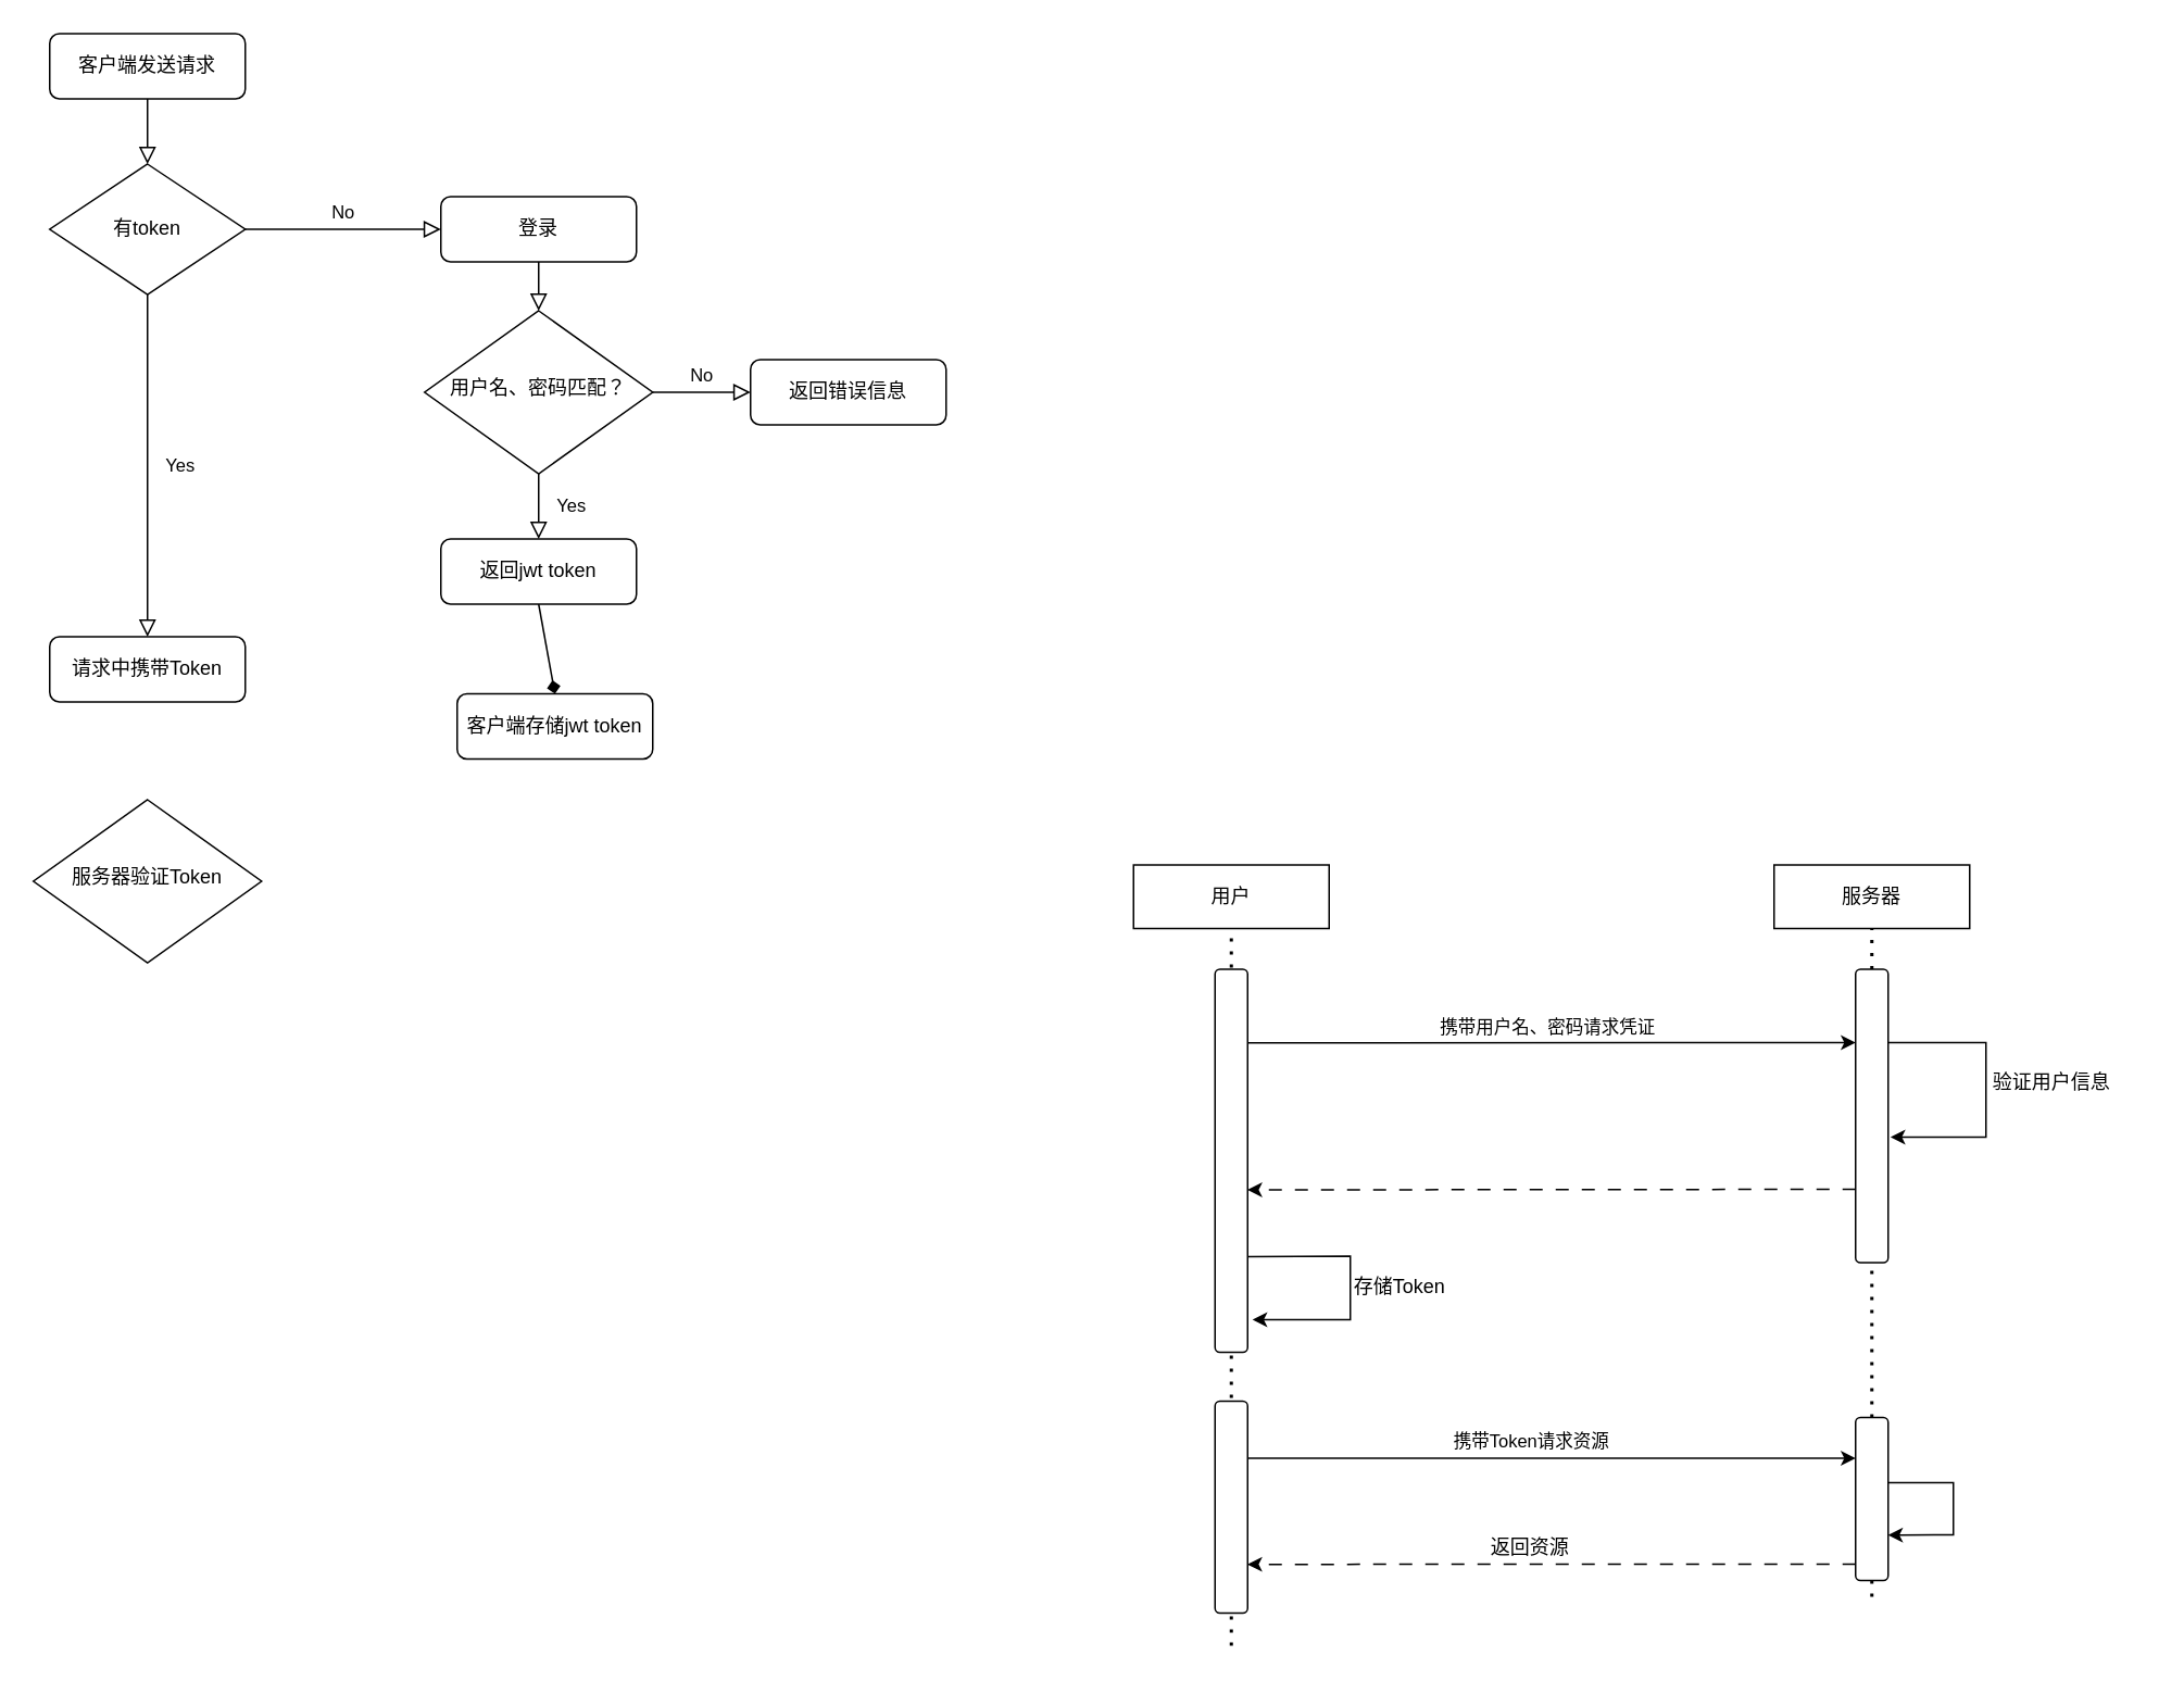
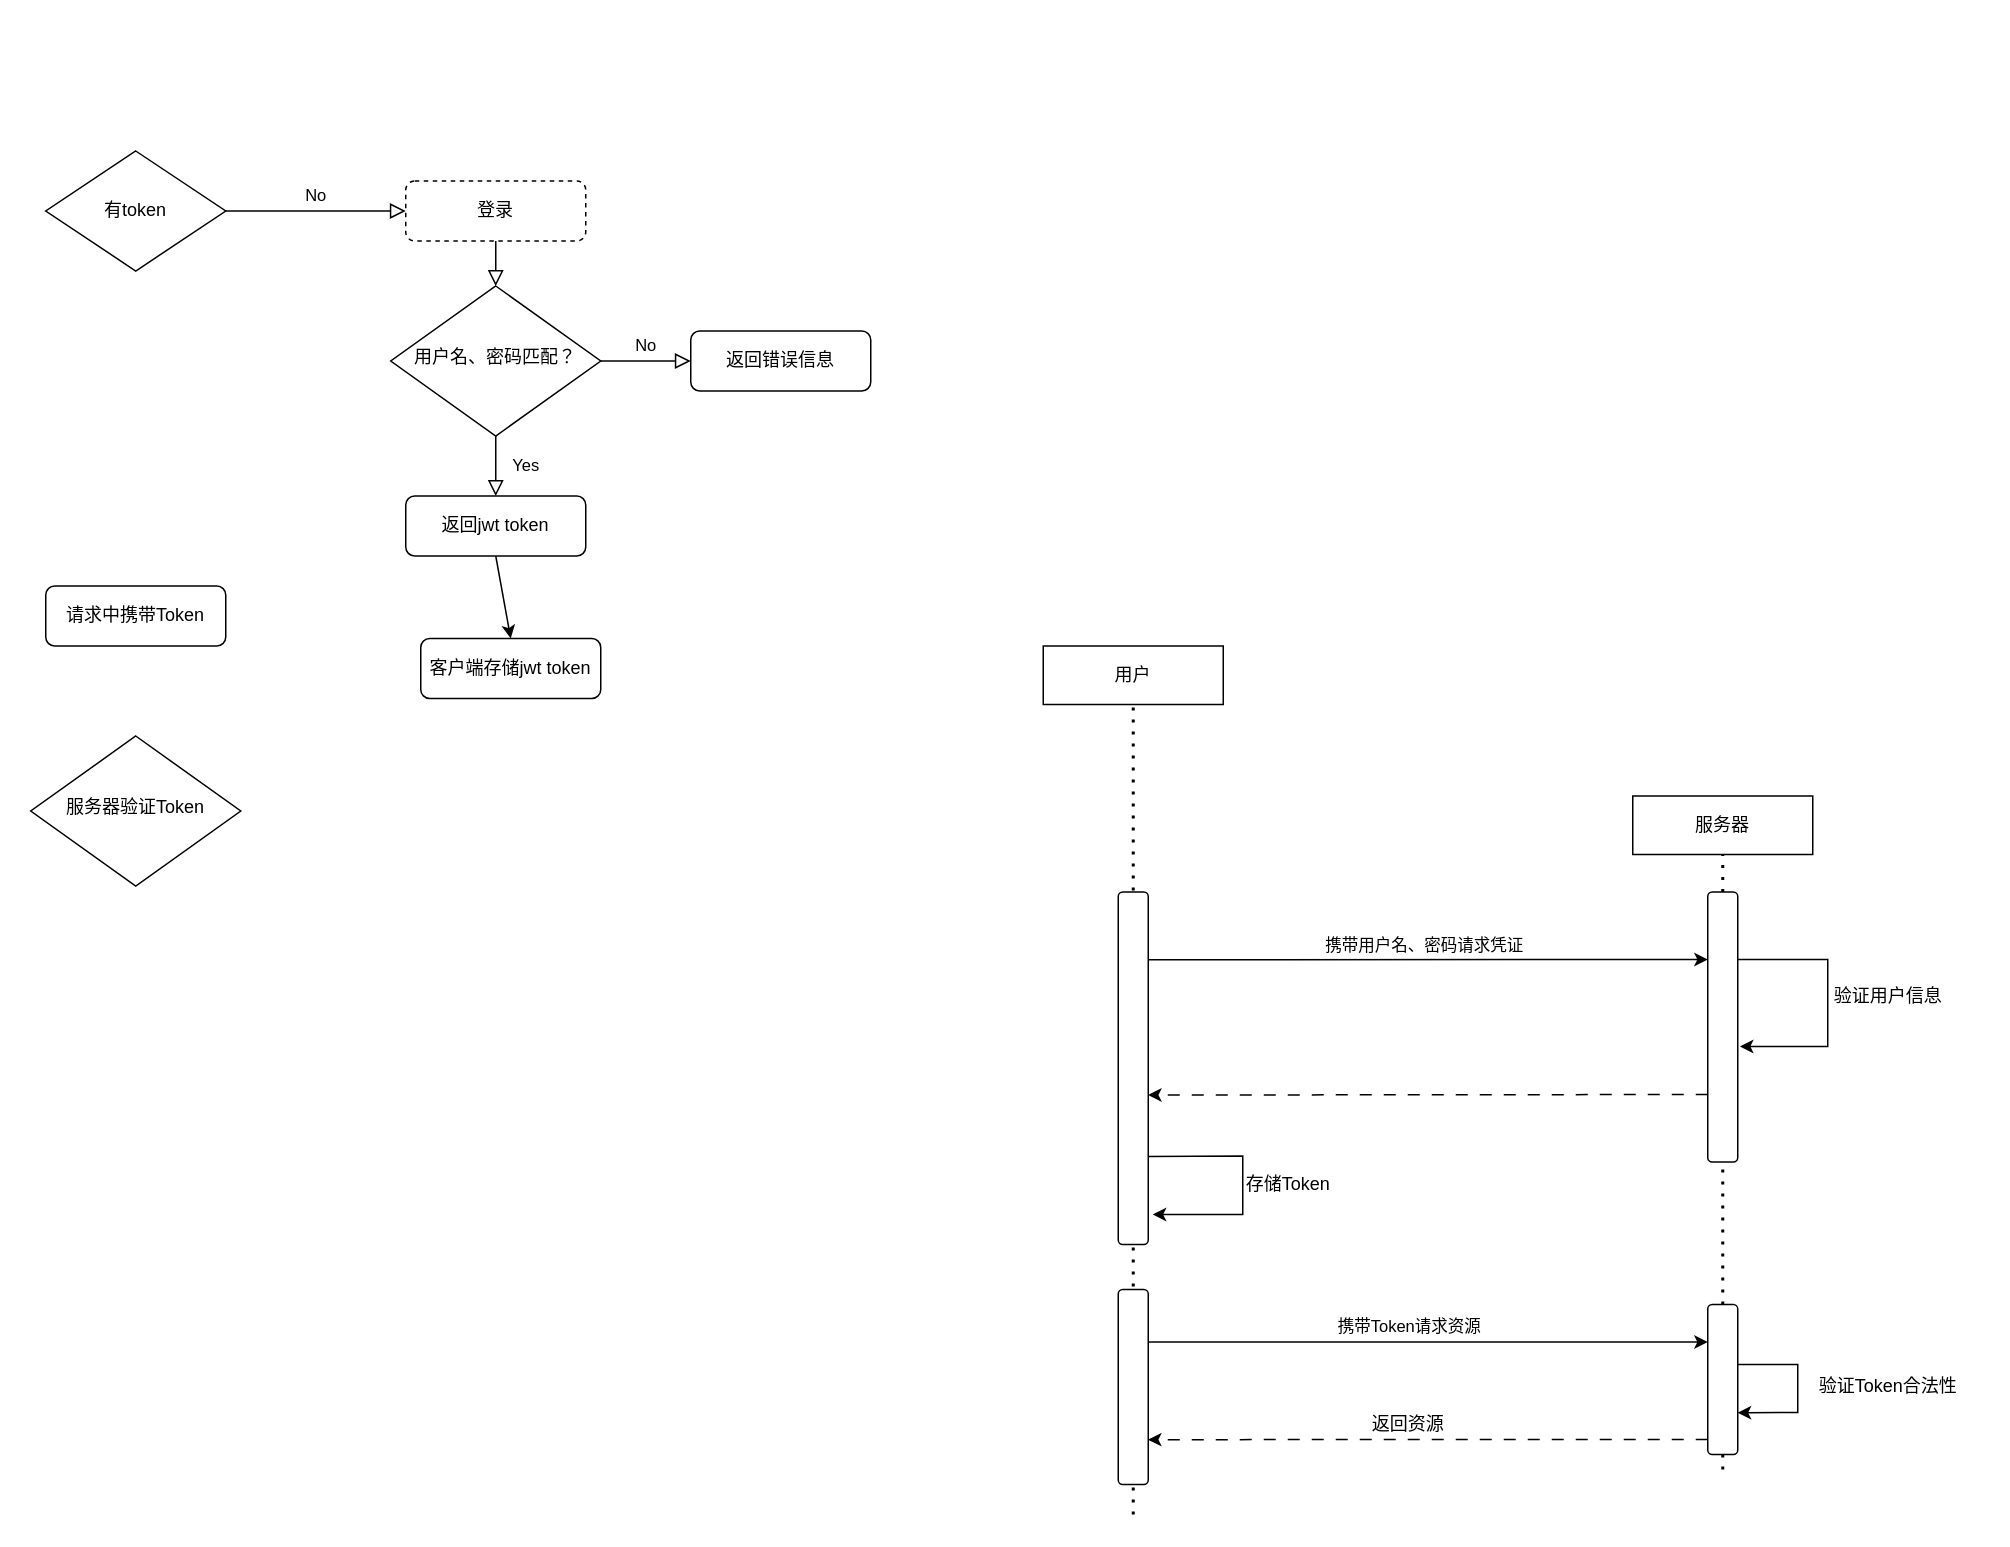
  <mxCell id="0" />
  <mxCell id="1" parent="0" />
  <mxCell id="2" value="" style="rounded=0;html=1;jettySize=auto;orthogonalLoop=1;fontSize=11;endArrow=block;endFill=0;endSize=8;strokeWidth=1;shadow=0;labelBackgroundColor=none;edgeStyle=orthogonalEdgeStyle;" parent="1" source="3" target="6" edge="1"><mxGeometry relative="1" as="geometry" /></mxCell>
- <mxCell id="3" value="登录" style="rounded=1;whiteSpace=wrap;html=1;fontSize=12;glass=0;strokeWidth=1;shadow=0;" parent="1" vertex="1"><mxGeometry x="270" y="120" width="120" height="40" as="geometry" /></mxCell>
+ <mxCell id="3" value="登录" style="rounded=1;whiteSpace=wrap;html=1;fontSize=12;glass=0;strokeWidth=1;shadow=0;dashed=1;" parent="1" vertex="1"><mxGeometry x="270" y="120" width="120" height="40" as="geometry" /></mxCell>
  <mxCell id="4" value="Yes" style="rounded=0;html=1;jettySize=auto;orthogonalLoop=1;fontSize=11;endArrow=block;endFill=0;endSize=8;strokeWidth=1;shadow=0;labelBackgroundColor=none;edgeStyle=orthogonalEdgeStyle;startArrow=none;exitX=0.5;exitY=1;exitDx=0;exitDy=0;entryX=0.5;entryY=0;entryDx=0;entryDy=0;" parent="1" source="6" target="17" edge="1"><mxGeometry y="20" relative="1" as="geometry"><mxPoint as="offset" /><mxPoint x="330" y="360" as="targetPoint" /></mxGeometry></mxCell>
  <mxCell id="5" value="No" style="edgeStyle=orthogonalEdgeStyle;rounded=0;html=1;jettySize=auto;orthogonalLoop=1;fontSize=11;endArrow=block;endFill=0;endSize=8;strokeWidth=1;shadow=0;labelBackgroundColor=none;" parent="1" source="6" target="7" edge="1"><mxGeometry y="10" relative="1" as="geometry"><mxPoint as="offset" /></mxGeometry></mxCell>
  <mxCell id="6" value="用户名、密码匹配？" style="rhombus;whiteSpace=wrap;html=1;shadow=0;fontFamily=Helvetica;fontSize=12;align=center;strokeWidth=1;spacing=6;spacingTop=-4;" parent="1" vertex="1"><mxGeometry x="260" y="190" width="140" height="100" as="geometry" /></mxCell>
  <mxCell id="7" value="返回错误信息" style="rounded=1;whiteSpace=wrap;html=1;fontSize=12;glass=0;strokeWidth=1;shadow=0;" parent="1" vertex="1"><mxGeometry x="460" y="220" width="120" height="40" as="geometry" /></mxCell>
  <mxCell id="8" value="客户端存储jwt token" style="rounded=1;whiteSpace=wrap;html=1;fontSize=12;glass=0;strokeWidth=1;shadow=0;" parent="1" vertex="1"><mxGeometry x="280" y="425" width="120" height="40" as="geometry" /></mxCell>
- <mxCell id="9" value="" style="endArrow=diamond;html=1;rounded=0;exitX=0.5;exitY=1;exitDx=0;exitDy=0;entryX=0.5;entryY=0;entryDx=0;entryDy=0;" edge="1" parent="1" source="17" target="8"><mxGeometry width="50" height="50" relative="1" as="geometry"><mxPoint x="500" y="360" as="sourcePoint" /><mxPoint x="550" y="310" as="targetPoint" /></mxGeometry></mxCell>
- <mxCell id="10" value="客户端发送请求" style="rounded=1;whiteSpace=wrap;html=1;fontSize=12;glass=0;strokeWidth=1;shadow=0;" vertex="1" parent="1"><mxGeometry x="30" y="20" width="120" height="40" as="geometry" /></mxCell>
+ <mxCell id="9" value="" style="endArrow=classic;html=1;rounded=0;exitX=0.5;exitY=1;exitDx=0;exitDy=0;entryX=0.5;entryY=0;entryDx=0;entryDy=0;" edge="1" parent="1" source="17" target="8"><mxGeometry width="50" height="50" relative="1" as="geometry"><mxPoint x="500" y="360" as="sourcePoint" /><mxPoint x="550" y="310" as="targetPoint" /></mxGeometry></mxCell>
  <mxCell id="11" value="有token" style="rhombus;whiteSpace=wrap;html=1;" vertex="1" parent="1"><mxGeometry x="30" y="100" width="120" height="80" as="geometry" /></mxCell>
  <mxCell id="12" value="No" style="edgeStyle=orthogonalEdgeStyle;rounded=0;html=1;jettySize=auto;orthogonalLoop=1;fontSize=11;endArrow=block;endFill=0;endSize=8;strokeWidth=1;shadow=0;labelBackgroundColor=none;exitX=1;exitY=0.5;exitDx=0;exitDy=0;entryX=0;entryY=0.5;entryDx=0;entryDy=0;" edge="1" parent="1" source="11" target="3"><mxGeometry y="10" relative="1" as="geometry"><mxPoint as="offset" /><mxPoint x="410" y="270" as="sourcePoint" /><mxPoint x="250" y="140" as="targetPoint" /><Array as="points" /></mxGeometry></mxCell>
- <mxCell id="13" value="" style="rounded=0;html=1;jettySize=auto;orthogonalLoop=1;fontSize=11;endArrow=block;endFill=0;endSize=8;strokeWidth=1;shadow=0;labelBackgroundColor=none;edgeStyle=orthogonalEdgeStyle;exitX=0.5;exitY=1;exitDx=0;exitDy=0;entryX=0.5;entryY=0;entryDx=0;entryDy=0;" edge="1" parent="1" source="10" target="11"><mxGeometry relative="1" as="geometry"><mxPoint x="340" y="170" as="sourcePoint" /><mxPoint x="340" y="220" as="targetPoint" /></mxGeometry></mxCell>
- <mxCell id="14" value="Yes" style="rounded=0;html=1;jettySize=auto;orthogonalLoop=1;fontSize=11;endArrow=block;endFill=0;endSize=8;strokeWidth=1;shadow=0;labelBackgroundColor=none;edgeStyle=orthogonalEdgeStyle;exitX=0.5;exitY=1;exitDx=0;exitDy=0;entryX=0.5;entryY=0;entryDx=0;entryDy=0;" edge="1" parent="1" source="11" target="15"><mxGeometry y="20" relative="1" as="geometry"><mxPoint as="offset" /><mxPoint x="340" y="320" as="sourcePoint" /><mxPoint x="90" y="240" as="targetPoint" /></mxGeometry></mxCell>
  <mxCell id="15" value="请求中携带Token" style="rounded=1;whiteSpace=wrap;html=1;fontSize=12;glass=0;strokeWidth=1;shadow=0;" vertex="1" parent="1"><mxGeometry x="30" y="390" width="120" height="40" as="geometry" /></mxCell>
  <mxCell id="16" value="服务器验证Token" style="rhombus;whiteSpace=wrap;html=1;shadow=0;fontFamily=Helvetica;fontSize=12;align=center;strokeWidth=1;spacing=6;spacingTop=-4;" vertex="1" parent="1"><mxGeometry x="20" y="490" width="140" height="100" as="geometry" /></mxCell>
  <mxCell id="17" value="返回jwt token" style="rounded=1;whiteSpace=wrap;html=1;fontSize=12;glass=0;strokeWidth=1;shadow=0;" parent="1" vertex="1"><mxGeometry x="270" y="330" width="120" height="40" as="geometry" /></mxCell>
- <mxCell id="18" value="用户" style="rounded=0;whiteSpace=wrap;html=1;" vertex="1" parent="1"><mxGeometry x="695" y="530" width="120" height="39" as="geometry" /></mxCell>
+ <mxCell id="18" value="用户" style="rounded=0;whiteSpace=wrap;html=1;" vertex="1" parent="1"><mxGeometry x="695" y="430" width="120" height="39" as="geometry" /></mxCell>
  <mxCell id="19" value="服务器" style="rounded=0;whiteSpace=wrap;html=1;" vertex="1" parent="1"><mxGeometry x="1088" y="530" width="120" height="39" as="geometry" /></mxCell>
  <mxCell id="20" value="" style="endArrow=none;dashed=1;html=1;dashPattern=1 3;strokeWidth=2;rounded=0;entryX=0.5;entryY=1;entryDx=0;entryDy=0;" edge="1" parent="1" target="18"><mxGeometry width="50" height="50" relative="1" as="geometry"><mxPoint x="755" y="1009" as="sourcePoint" /><mxPoint x="918" y="589" as="targetPoint" /></mxGeometry></mxCell>
  <mxCell id="21" value="" style="rounded=1;whiteSpace=wrap;html=1;" vertex="1" parent="1"><mxGeometry x="745" y="594" width="20" height="235" as="geometry" /></mxCell>
  <mxCell id="22" value="" style="endArrow=classic;html=1;rounded=0;entryX=0;entryY=0.25;entryDx=0;entryDy=0;exitX=1.002;exitY=0.192;exitDx=0;exitDy=0;exitPerimeter=0;" edge="1" parent="1" source="21" target="26"><mxGeometry width="50" height="50" relative="1" as="geometry"><mxPoint x="765" y="653" as="sourcePoint" /><mxPoint x="1108" y="639" as="targetPoint" /></mxGeometry></mxCell>
  <mxCell id="23" value="携带用户名、密码请求凭证" style="edgeLabel;html=1;align=center;verticalAlign=middle;resizable=0;points=[];" vertex="1" connectable="0" parent="22"><mxGeometry x="-0.072" y="-1" relative="1" as="geometry"><mxPoint x="10" y="-11" as="offset" /></mxGeometry></mxCell>
  <mxCell id="24" value="" style="endArrow=none;dashed=1;html=1;dashPattern=1 3;strokeWidth=2;rounded=0;entryX=0.5;entryY=1;entryDx=0;entryDy=0;startArrow=none;" edge="1" parent="1" source="26" target="19"><mxGeometry width="50" height="50" relative="1" as="geometry"><mxPoint x="1148" y="979" as="sourcePoint" /><mxPoint x="918" y="589" as="targetPoint" /></mxGeometry></mxCell>
  <mxCell id="25" value="" style="endArrow=none;dashed=1;html=1;dashPattern=1 3;strokeWidth=2;rounded=0;entryX=0.5;entryY=1;entryDx=0;entryDy=0;startArrow=none;" edge="1" parent="1" source="36" target="26"><mxGeometry width="50" height="50" relative="1" as="geometry"><mxPoint x="1148" y="979" as="sourcePoint" /><mxPoint x="1148" y="569" as="targetPoint" /></mxGeometry></mxCell>
  <mxCell id="26" value="" style="rounded=1;whiteSpace=wrap;html=1;" vertex="1" parent="1"><mxGeometry x="1138" y="594" width="20" height="180" as="geometry" /></mxCell>
  <mxCell id="27" value="" style="endArrow=classic;html=1;rounded=0;exitX=1;exitY=0.25;exitDx=0;exitDy=0;entryX=1.072;entryY=0.572;entryDx=0;entryDy=0;entryPerimeter=0;" edge="1" parent="1" source="26" target="26"><mxGeometry width="50" height="50" relative="1" as="geometry"><mxPoint x="948" y="629" as="sourcePoint" /><mxPoint x="1228" y="739" as="targetPoint" /><Array as="points"><mxPoint x="1218" y="639" /><mxPoint x="1218" y="697" /></Array></mxGeometry></mxCell>
  <mxCell id="28" value="验证用户信息" style="text;html=1;align=center;verticalAlign=middle;resizable=0;points=[];autosize=1;strokeColor=none;fillColor=none;" vertex="1" parent="1"><mxGeometry x="1208" y="649" width="100" height="30" as="geometry" /></mxCell>
  <mxCell id="29" value="" style="endArrow=classic;html=1;rounded=0;dashed=1;dashPattern=8 8;entryX=0.995;entryY=0.576;entryDx=0;entryDy=0;entryPerimeter=0;exitX=0;exitY=0.75;exitDx=0;exitDy=0;" edge="1" parent="1" source="26" target="21"><mxGeometry width="50" height="50" relative="1" as="geometry"><mxPoint x="1128" y="729" as="sourcePoint" /><mxPoint x="778" y="729" as="targetPoint" /></mxGeometry></mxCell>
  <mxCell id="30" value="" style="endArrow=classic;html=1;rounded=0;exitX=1;exitY=0.75;exitDx=0;exitDy=0;" edge="1" parent="1" source="21"><mxGeometry width="50" height="50" relative="1" as="geometry"><mxPoint x="768" y="769" as="sourcePoint" /><mxPoint x="768" y="809" as="targetPoint" /><Array as="points"><mxPoint x="828" y="770" /><mxPoint x="828" y="809" /></Array></mxGeometry></mxCell>
  <mxCell id="31" value="存储Token" style="text;html=1;align=center;verticalAlign=middle;resizable=0;points=[];autosize=1;strokeColor=none;fillColor=none;" vertex="1" parent="1"><mxGeometry x="818" y="774" width="80" height="30" as="geometry" /></mxCell>
  <mxCell id="32" value="" style="rounded=1;whiteSpace=wrap;html=1;" vertex="1" parent="1"><mxGeometry x="745" y="859" width="20" height="130" as="geometry" /></mxCell>
  <mxCell id="33" value="" style="endArrow=classic;html=1;rounded=0;entryX=0;entryY=0.25;entryDx=0;entryDy=0;exitX=1.003;exitY=0.269;exitDx=0;exitDy=0;exitPerimeter=0;" edge="1" parent="1" source="32" target="36"><mxGeometry width="50" height="50" relative="1" as="geometry"><mxPoint x="768" y="894" as="sourcePoint" /><mxPoint x="1128" y="892" as="targetPoint" /></mxGeometry></mxCell>
  <mxCell id="34" value="携带Token请求资源" style="edgeLabel;html=1;align=center;verticalAlign=middle;resizable=0;points=[];" vertex="1" connectable="0" parent="33"><mxGeometry x="-0.072" y="-1" relative="1" as="geometry"><mxPoint y="-11" as="offset" /></mxGeometry></mxCell>
  <mxCell id="35" value="" style="endArrow=none;dashed=1;html=1;dashPattern=1 3;strokeWidth=2;rounded=0;entryX=0.5;entryY=1;entryDx=0;entryDy=0;" edge="1" parent="1" target="36"><mxGeometry width="50" height="50" relative="1" as="geometry"><mxPoint x="1148" y="979" as="sourcePoint" /><mxPoint x="1148" y="774" as="targetPoint" /></mxGeometry></mxCell>
  <mxCell id="36" value="" style="rounded=1;whiteSpace=wrap;html=1;" vertex="1" parent="1"><mxGeometry x="1138" y="869" width="20" height="100" as="geometry" /></mxCell>
  <mxCell id="37" value="" style="endArrow=classic;html=1;rounded=0;entryX=0.999;entryY=0.722;entryDx=0;entryDy=0;entryPerimeter=0;exitX=0.997;exitY=0.4;exitDx=0;exitDy=0;exitPerimeter=0;" edge="1" parent="1" source="36" target="36"><mxGeometry width="50" height="50" relative="1" as="geometry"><mxPoint x="1168" y="909" as="sourcePoint" /><mxPoint x="1208" y="949" as="targetPoint" /><Array as="points"><mxPoint x="1198" y="909" /><mxPoint x="1198" y="941" /></Array></mxGeometry></mxCell>
+ <mxCell id="38" value="验证Token合法性" style="text;html=1;align=center;verticalAlign=middle;resizable=0;points=[];autosize=1;strokeColor=none;fillColor=none;" vertex="1" parent="1"><mxGeometry x="1198" y="909" width="120" height="30" as="geometry" /></mxCell>
  <mxCell id="39" value="" style="endArrow=classic;html=1;rounded=0;dashed=1;dashPattern=8 8;exitX=0;exitY=0.9;exitDx=0;exitDy=0;exitPerimeter=0;entryX=0.992;entryY=0.77;entryDx=0;entryDy=0;entryPerimeter=0;" edge="1" parent="1" source="36" target="32"><mxGeometry width="50" height="50" relative="1" as="geometry"><mxPoint x="1118" y="959" as="sourcePoint" /><mxPoint x="788" y="959" as="targetPoint" /></mxGeometry></mxCell>
  <mxCell id="40" value="返回资源" style="text;html=1;align=center;verticalAlign=middle;resizable=0;points=[];autosize=1;strokeColor=none;fillColor=none;" vertex="1" parent="1"><mxGeometry x="903" y="934" width="70" height="30" as="geometry" /></mxCell>
